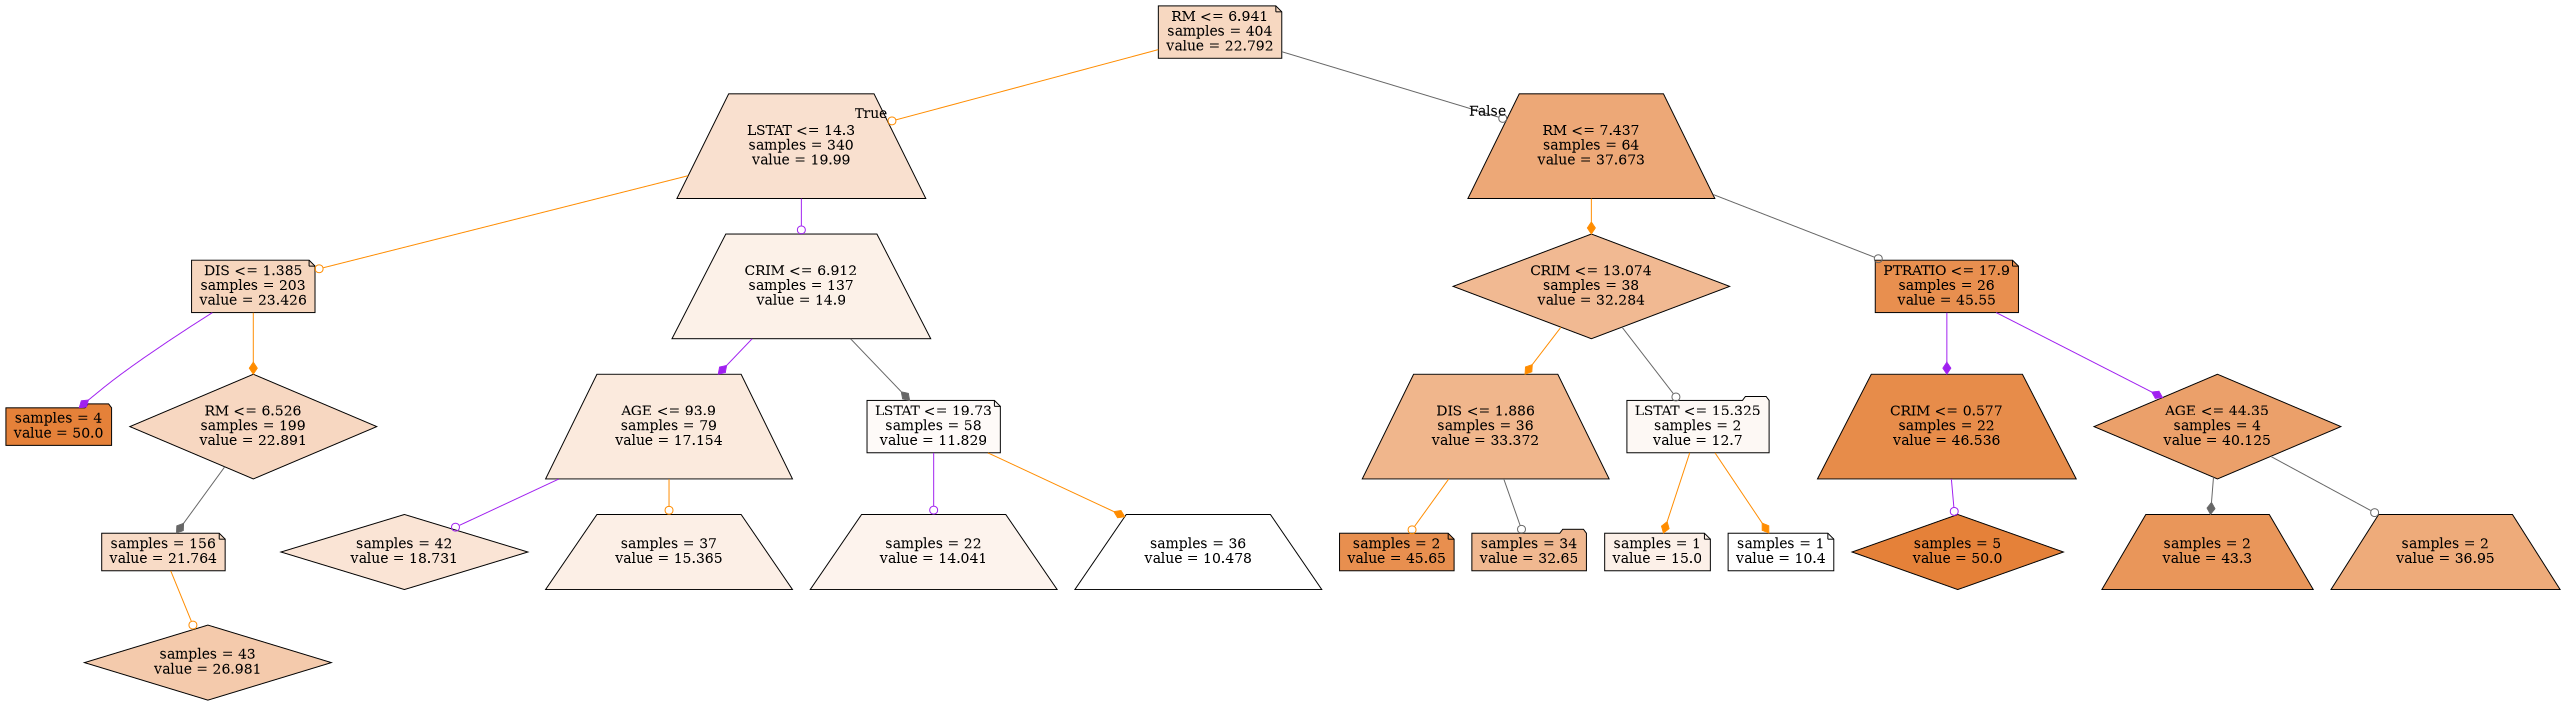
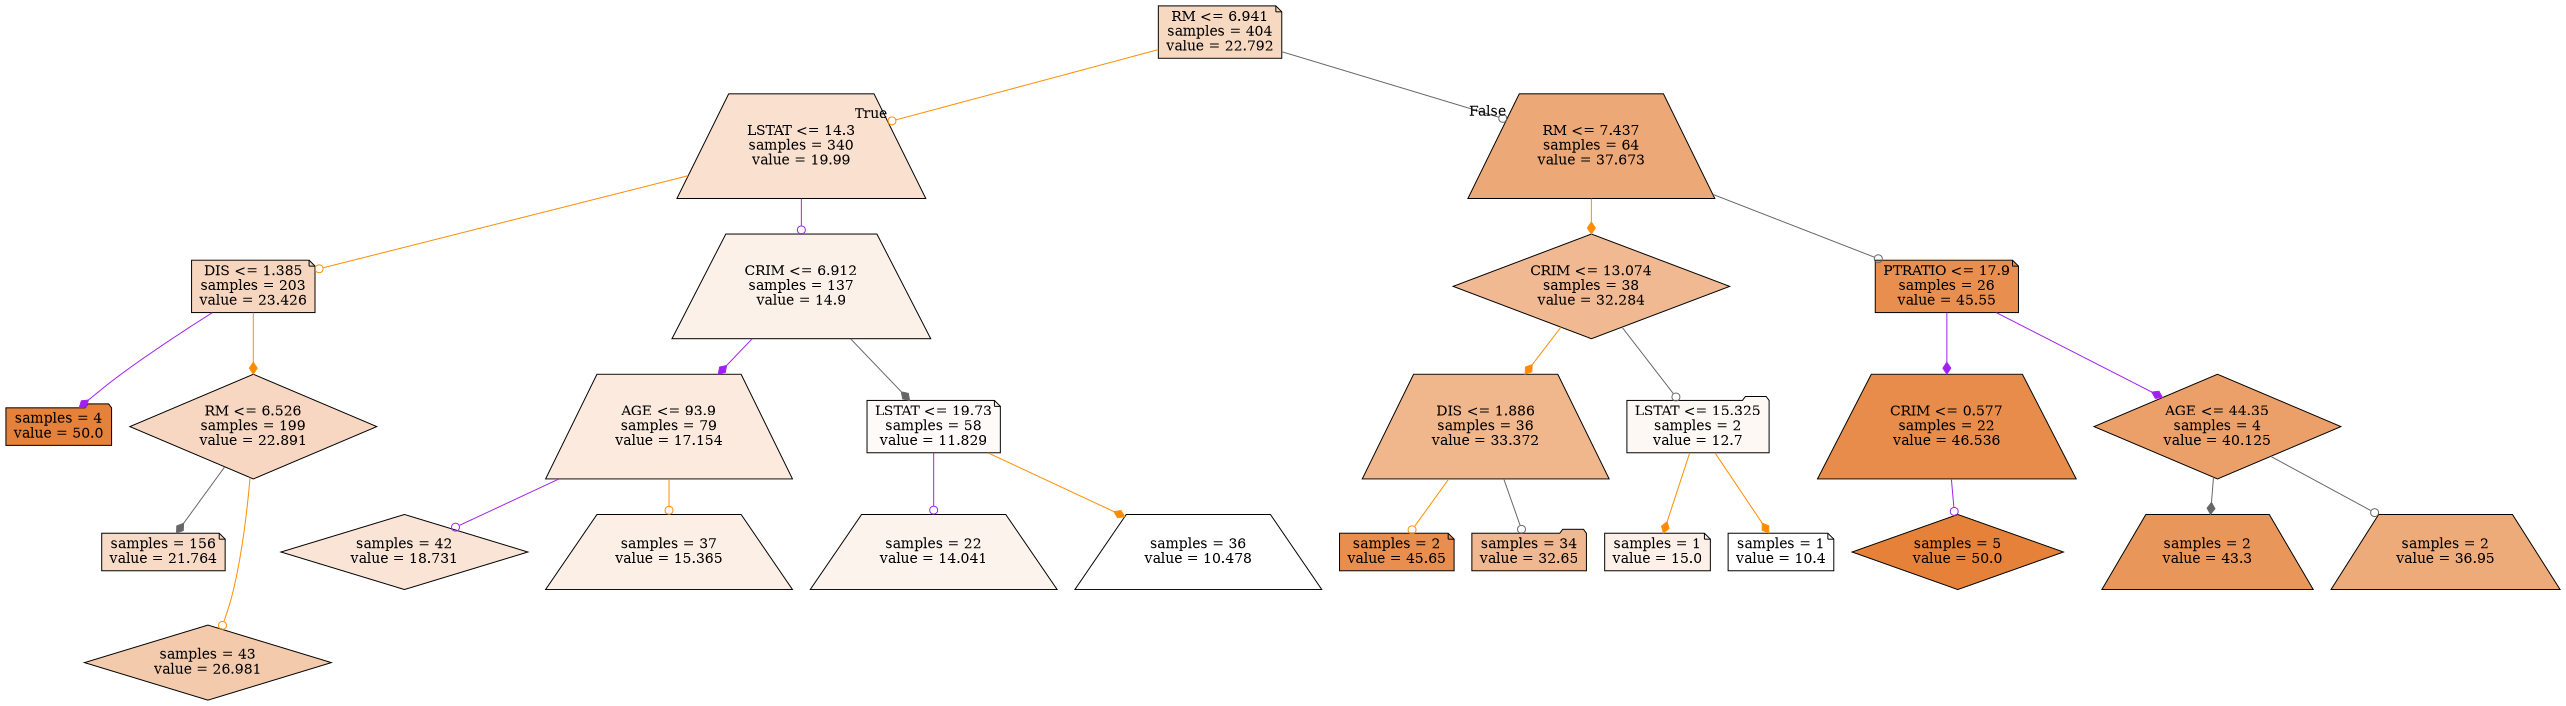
  digraph {
    node [color=black fillcolor="#e88f4f" shape=trapezium style=filled]
    edge [arrowhead=odot color=darkorange]
    n1 [fillcolor="#f7d8c1" label="RM <= 6.941\nsamples = 404\nvalue = 22.792" shape=note]
    n2 [fillcolor="#f9e0cf" label="LSTAT <= 14.3\nsamples = 340\nvalue = 19.99"]
    n3 [fillcolor="#eda877" label="RM <= 7.437\nsamples = 64\nvalue = 37.673"]
    n4 [fillcolor="#f6d6be" label="DIS <= 1.385\nsamples = 203\nvalue = 23.426" shape=note]
    n5 [fillcolor="#fcf1e8" label="CRIM <= 6.912\nsamples = 137\nvalue = 14.9"]
    n6 [fillcolor="#f1b992" label="CRIM <= 13.074\nsamples = 38\nvalue = 32.284" shape=diamond]
    n7 [label="PTRATIO <= 17.9\nsamples = 26\nvalue = 45.55" shape=note]
    n8 [fillcolor="#e58139" label="samples = 4\nvalue = 50.0" shape=folder]
    n9 [fillcolor="#f7d7c1" label="RM <= 6.526\nsamples = 199\nvalue = 22.891" shape=diamond]
    n10 [fillcolor="#fbeadd" label="AGE <= 93.9\nsamples = 79\nvalue = 17.154"]
    n11 [fillcolor="#fefaf8" label="LSTAT <= 19.73\nsamples = 58\nvalue = 11.829" shape=note]
    n12 [fillcolor="#f8dbc6" label="samples = 156\nvalue = 21.764" shape=note]
    n13 [fillcolor="#f4caac" label="samples = 43\nvalue = 26.981" shape=diamond]
    n14 [fillcolor="#fae4d5" label="samples = 42\nvalue = 18.731" shape=diamond]
    n15 [fillcolor="#fcefe6" label="samples = 37\nvalue = 15.365"]
    n16 [fillcolor="#fdf3ed" label="samples = 22\nvalue = 14.041"]
    n17 [fillcolor="#ffffff" label="samples = 36\nvalue = 10.478"]
    n18 [fillcolor="#f0b68c" label="DIS <= 1.886\nsamples = 36\nvalue = 33.372"]
    n19 [fillcolor="#fdf8f4" label="LSTAT <= 15.325\nsamples = 2\nvalue = 12.7" shape=folder]
    n20 [fillcolor="#e78c4a" label="CRIM <= 0.577\nsamples = 22\nvalue = 46.536"]
    n21 [fillcolor="#eba06a" label="AGE <= 44.35\nsamples = 4\nvalue = 40.125" shape=diamond]
    n22 [label="samples = 2\nvalue = 45.65" shape=note]
    n23 [fillcolor="#f0b890" label="samples = 34\nvalue = 32.65" shape=folder]
    n24 [fillcolor="#fcf0e8" label="samples = 1\nvalue = 15.0" shape=note]
    n25 [fillcolor="#ffffff" label="samples = 1\nvalue = 10.4" shape=note]
    n26 [fillcolor="#e58139" label="samples = 5\nvalue = 50.0" shape=diamond]
    n27 [fillcolor="#e9965a" label="samples = 2\nvalue = 43.3"]
    n28 [fillcolor="#eeab7a" label="samples = 2\nvalue = 36.95"]
    n1 -> n2 [headlabel=True labelangle=45 labeldistance=2.5]
    n1 -> n3 [color=gray40 headlabel=False labelangle=-45 labeldistance=2.5]
    n2 -> n4
    n2 -> n5 [color=purple]
    n3 -> n6 [arrowhead=diamond]
    n3 -> n7 [color=gray40]
    n4 -> n8 [arrowhead=diamond color=purple]
    n4 -> n9 [arrowhead=diamond]
    n5 -> n10 [arrowhead=diamond color=purple]
    n5 -> n11 [arrowhead=diamond color=gray40]
    n6 -> n18 [arrowhead=diamond]
    n6 -> n19 [color=gray40]
    n7 -> n20 [arrowhead=diamond color=purple]
    n7 -> n21 [arrowhead=diamond color=purple]
    n9 -> n12 [arrowhead=diamond color=gray40]
-   n12 -> n13
+   n9 -> n13
    n10 -> n14 [color=purple]
    n10 -> n15
    n11 -> n16 [color=purple]
    n11 -> n17 [arrowhead=diamond]
    n18 -> n22
    n18 -> n23 [color=gray40]
    n19 -> n24 [arrowhead=diamond]
    n19 -> n25 [arrowhead=diamond]
    n20 -> n26 [color=purple]
    n21 -> n27 [arrowhead=diamond color=gray40]
    n21 -> n28 [color=gray40]
  }
